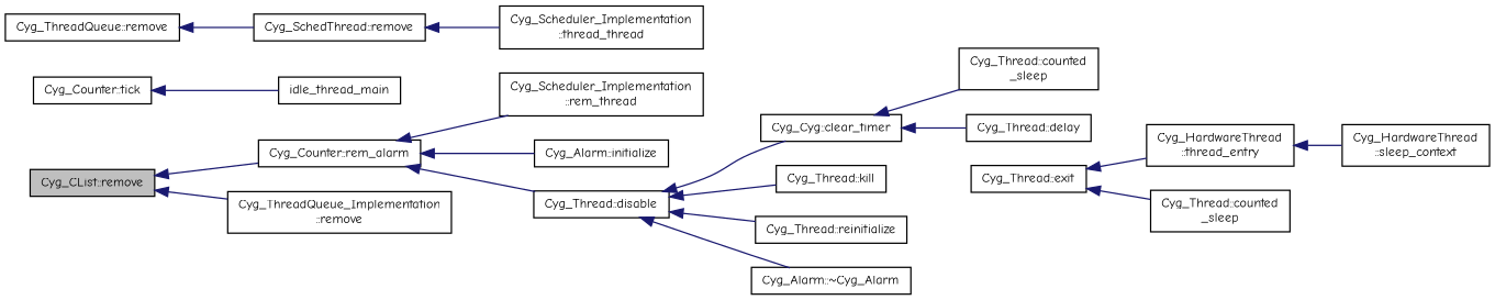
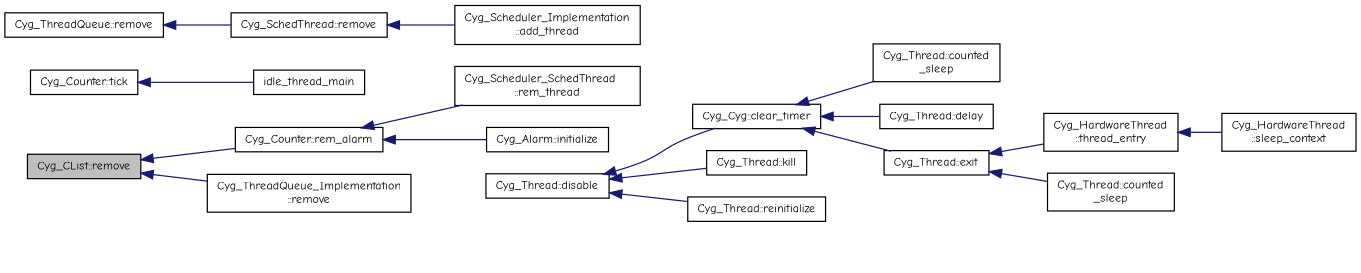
  digraph {
    fontname="Comic Neue"
    rankdir=LR
    node [color=black fillcolor=white fontname="Comic Neue" fontsize=10 shape=record style=filled]
    edge [color=midnightblue dir=back fontname="Comic Neue" fontsize=10 labelfontname=Helvetica labelfontsize=10 style=solid]
    n1 [fillcolor=grey75 fontcolor=black height=0.2 label="Cyg_CList::remove" width=0.4]
    n2 [height=0.2 label="Cyg_Counter::rem_alarm" width=0.4]
    n3 [height=0.2 label="Cyg_ThreadQueue_Implementation\l::remove" width=0.4]
-   n4 [height=0.2 label="Cyg_Scheduler_Implementation\l::rem_thread" width=0.4]
+   n4 [height=0.2 label="Cyg_Scheduler_SchedThread\l::rem_thread" width=0.4]
    n5 [height=0.2 label="Cyg_Alarm::initialize" width=0.4]
    n6 [height=0.2 label="Cyg_Thread::disable" width=0.4]
    n7 [height=0.2 label="Cyg_Counter::tick" width=0.4]
    n8 [height=0.2 label=idle_thread_main width=0.4]
    n9 [height=0.2 label="Cyg_Cyg::clear_timer" width=0.4]
    n10 [height=0.2 label="Cyg_Thread::kill" width=0.4]
    n11 [height=0.2 label="Cyg_Thread::reinitialize" width=0.4]
-   n12 [height=0.2 label="Cyg_Alarm::~Cyg_Alarm" width=0.4]
    n13 [height=0.2 label="Cyg_Thread::counted\l_sleep" width=0.4]
    n14 [height=0.2 label="Cyg_Thread::delay" width=0.4]
    n15 [height=0.2 label="Cyg_Thread::exit" width=0.4]
    n16 [height=0.2 label="Cyg_HardwareThread\l::thread_entry" width=0.4]
    n17 [height=0.2 label="Cyg_Thread::counted\l_sleep" width=0.4]
    n18 [height=0.2 label="Cyg_HardwareThread\l::sleep_context" width=0.4]
    n19 [height=0.2 label="Cyg_ThreadQueue::remove" width=0.4]
    n20 [height=0.2 label="Cyg_SchedThread::remove" width=0.4]
-   n21 [height=0.2 label="Cyg_Scheduler_Implementation\l::thread_thread" width=0.4]
+   n21 [height=0.2 label="Cyg_Scheduler_Implementation\l::add_thread" width=0.4]
    n1 -> n2
    n1 -> n3
    n2 -> n4
    n2 -> n5
-   n2 -> n6
    n6 -> n9
    n6 -> n10
    n6 -> n11
-   n6 -> n12
    n7 -> n8
    n9 -> n13
    n9 -> n14
+   n9 -> n15
    n15 -> n16
    n15 -> n17
    n16 -> n18
    n19 -> n20
    n20 -> n21
  }
